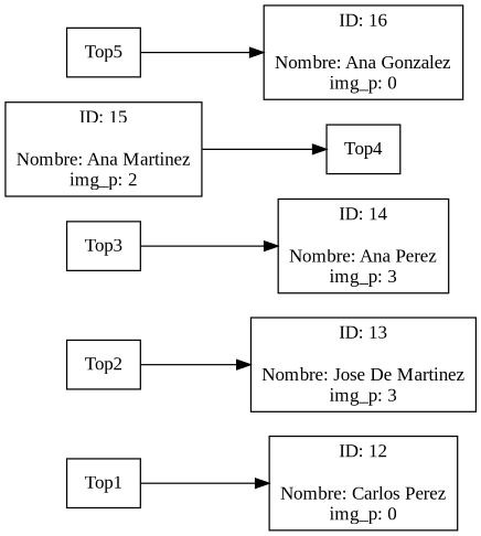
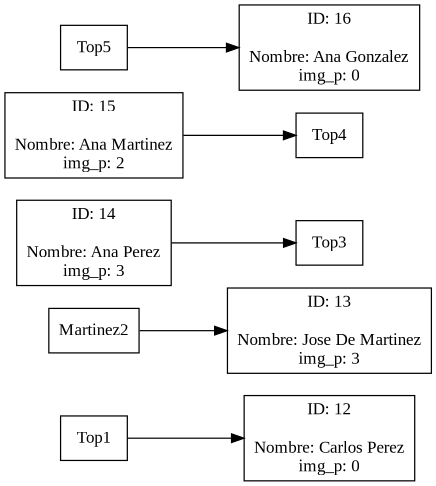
  digraph {
    fontname="Liberation Serif"
    rankdir=LR
    node [fontname="Liberation Serif" shape=box]
    edge [fontname="Liberation Serif"]
    n1 [label="ID: 12\n\nNombre: Carlos Perez\nimg_p: 0"]
    Top1
    n3 [label="ID: 13\n\nNombre: Jose De Martinez\nimg_p: 3"]
-   Top2
+   Top2 [label=Martinez2]
    n5 [label="ID: 14\n\nNombre: Ana Perez\nimg_p: 3"]
    Top3
    n7 [label="ID: 15\n\nNombre: Ana Martinez\nimg_p: 2"]
    Top4
    n9 [label="ID: 16\n\nNombre: Ana Gonzalez\nimg_p: 0"]
    Top5
    Top1 -> n1
    Top2 -> n3
-   Top3 -> n5
+   n5 -> Top3
    n7 -> Top4
    Top5 -> n9
  }
